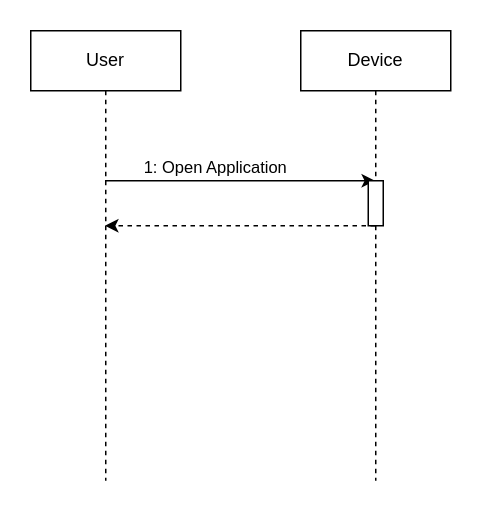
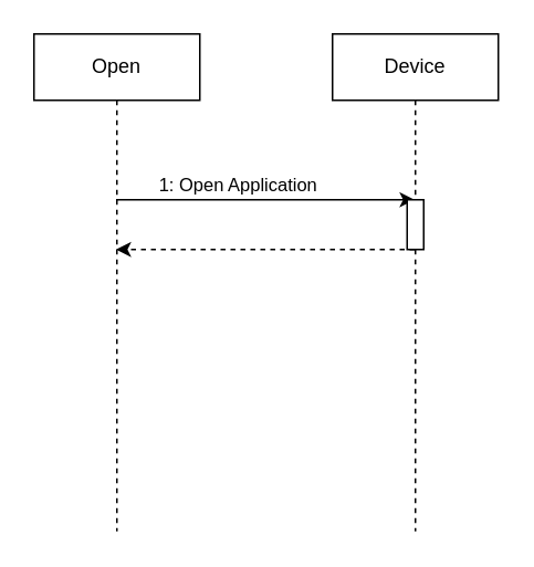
  <mxCell id="0" />
  <mxCell id="1" parent="0" />
  <mxCell id="2" value="" style="edgeStyle=elbowEdgeStyle;rounded=0;orthogonalLoop=1;jettySize=auto;html=1;elbow=vertical;curved=0;" edge="1" parent="1"><mxGeometry relative="1" as="geometry"><mxPoint x="69.5" y="120" as="sourcePoint" /><mxPoint x="249.5" y="120" as="targetPoint" /></mxGeometry></mxCell>
  <mxCell id="3" value="1: Open Application" style="edgeLabel;html=1;align=center;verticalAlign=middle;resizable=0;points=[];" vertex="1" connectable="0" parent="2"><mxGeometry x="-0.187" y="-1" relative="1" as="geometry"><mxPoint y="-11" as="offset" /></mxGeometry></mxCell>
- <mxCell id="4" value="User" style="shape=umlLifeline;perimeter=lifelinePerimeter;whiteSpace=wrap;html=1;container=1;dropTarget=0;collapsible=0;recursiveResize=0;outlineConnect=0;portConstraint=eastwest;newEdgeStyle={&quot;edgeStyle&quot;:&quot;elbowEdgeStyle&quot;,&quot;elbow&quot;:&quot;vertical&quot;,&quot;curved&quot;:0,&quot;rounded&quot;:0};" vertex="1" parent="1"><mxGeometry x="20" y="20" width="100" height="300" as="geometry" /></mxCell>
+ <mxCell id="4" value="Open" style="shape=umlLifeline;perimeter=lifelinePerimeter;whiteSpace=wrap;html=1;container=1;dropTarget=0;collapsible=0;recursiveResize=0;outlineConnect=0;portConstraint=eastwest;newEdgeStyle={&quot;edgeStyle&quot;:&quot;elbowEdgeStyle&quot;,&quot;elbow&quot;:&quot;vertical&quot;,&quot;curved&quot;:0,&quot;rounded&quot;:0};" vertex="1" parent="1"><mxGeometry x="20" y="20" width="100" height="300" as="geometry" /></mxCell>
  <mxCell id="5" value="Device" style="shape=umlLifeline;perimeter=lifelinePerimeter;whiteSpace=wrap;html=1;container=1;dropTarget=0;collapsible=0;recursiveResize=0;outlineConnect=0;portConstraint=eastwest;newEdgeStyle={&quot;edgeStyle&quot;:&quot;elbowEdgeStyle&quot;,&quot;elbow&quot;:&quot;vertical&quot;,&quot;curved&quot;:0,&quot;rounded&quot;:0};" vertex="1" parent="1"><mxGeometry x="200" y="20" width="100" height="300" as="geometry" /></mxCell>
  <mxCell id="6" value="" style="rounded=0;whiteSpace=wrap;html=1;rotation=90;" vertex="1" parent="1"><mxGeometry x="235" y="130" width="30" height="10" as="geometry" /></mxCell>
  <mxCell id="7" value="" style="html=1;labelBackgroundColor=#ffffff;startArrow=none;startFill=0;startSize=6;endArrow=classic;endFill=1;endSize=6;jettySize=auto;orthogonalLoop=1;strokeWidth=1;dashed=1;fontSize=14;rounded=0;" edge="1" parent="1"><mxGeometry width="60" height="60" relative="1" as="geometry"><mxPoint x="249.5" y="150" as="sourcePoint" /><mxPoint x="69.5" y="150" as="targetPoint" /></mxGeometry></mxCell>
